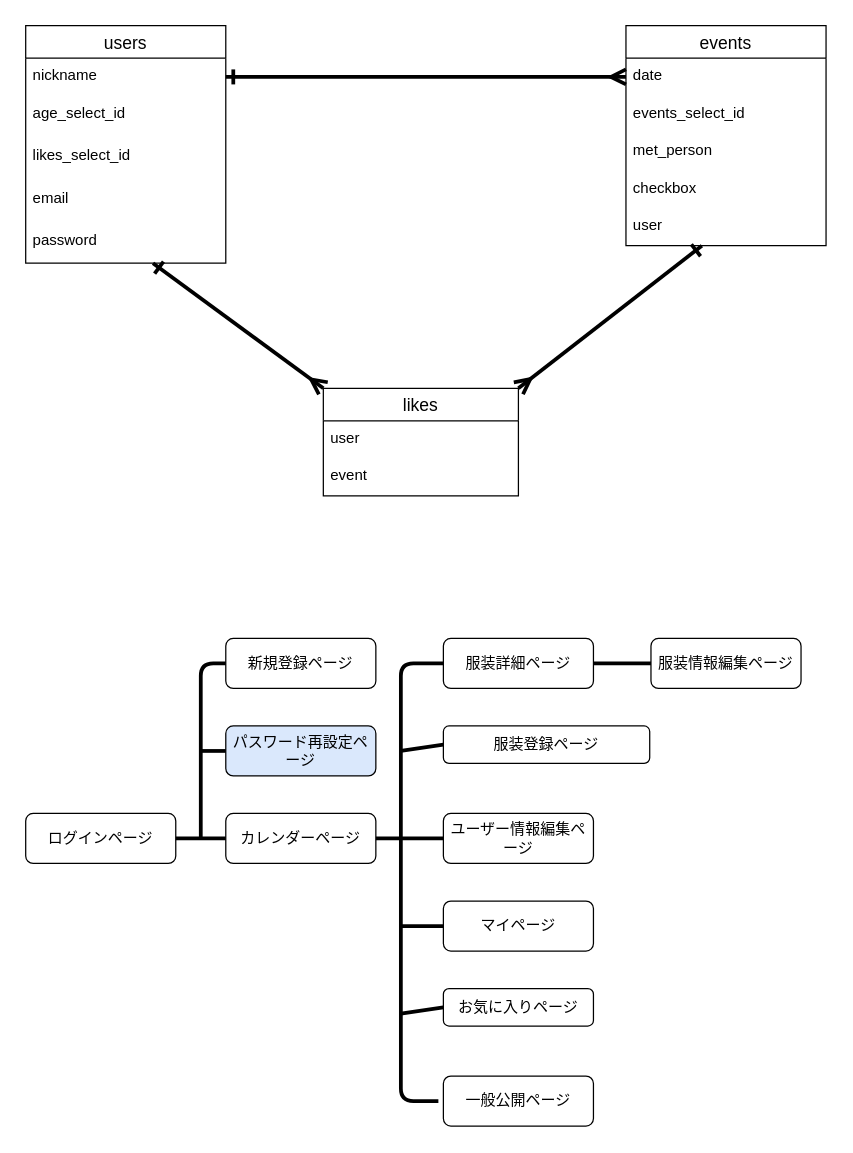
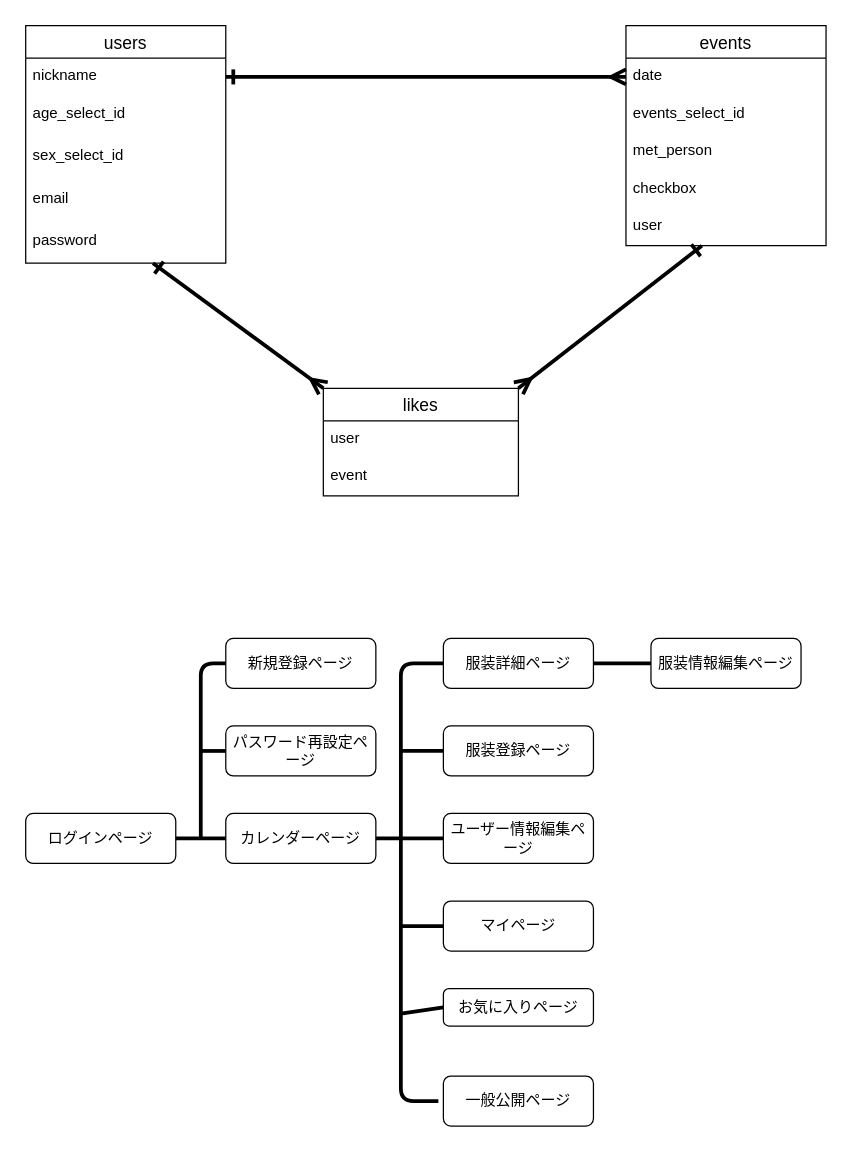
  <mxCell id="0" />
  <mxCell id="1" parent="0" />
  <mxCell id="2" value="users" style="swimlane;fontStyle=0;childLayout=stackLayout;horizontal=1;startSize=26;horizontalStack=0;resizeParent=1;resizeParentMax=0;resizeLast=0;collapsible=1;marginBottom=0;align=center;fontSize=14;" vertex="1" parent="1"><mxGeometry x="20" y="20" width="160" height="190" as="geometry" /></mxCell>
  <mxCell id="3" value="nickname" style="text;strokeColor=none;fillColor=none;spacingLeft=4;spacingRight=4;overflow=hidden;rotatable=0;points=[[0,0.5],[1,0.5]];portConstraint=eastwest;fontSize=12;" vertex="1" parent="2"><mxGeometry y="26" width="160" height="30" as="geometry" /></mxCell>
  <mxCell id="4" value="age_select_id&#10;" style="text;strokeColor=none;fillColor=none;spacingLeft=4;spacingRight=4;overflow=hidden;rotatable=0;points=[[0,0.5],[1,0.5]];portConstraint=eastwest;fontSize=12;" vertex="1" parent="2"><mxGeometry y="56" width="160" height="34" as="geometry" /></mxCell>
- <mxCell id="5" value="likes_select_id" style="text;strokeColor=none;fillColor=none;spacingLeft=4;spacingRight=4;overflow=hidden;rotatable=0;points=[[0,0.5],[1,0.5]];portConstraint=eastwest;fontSize=12;" vertex="1" parent="2"><mxGeometry y="90" width="160" height="34" as="geometry" /></mxCell>
+ <mxCell id="5" value="sex_select_id" style="text;strokeColor=none;fillColor=none;spacingLeft=4;spacingRight=4;overflow=hidden;rotatable=0;points=[[0,0.5],[1,0.5]];portConstraint=eastwest;fontSize=12;" vertex="1" parent="2"><mxGeometry y="90" width="160" height="34" as="geometry" /></mxCell>
  <mxCell id="6" value="email" style="text;strokeColor=none;fillColor=none;spacingLeft=4;spacingRight=4;overflow=hidden;rotatable=0;points=[[0,0.5],[1,0.5]];portConstraint=eastwest;fontSize=12;" vertex="1" parent="2"><mxGeometry y="124" width="160" height="34" as="geometry" /></mxCell>
  <mxCell id="7" value="password" style="text;strokeColor=none;fillColor=none;spacingLeft=4;spacingRight=4;overflow=hidden;rotatable=0;points=[[0,0.5],[1,0.5]];portConstraint=eastwest;fontSize=12;" vertex="1" parent="2"><mxGeometry y="158" width="160" height="32" as="geometry" /></mxCell>
  <mxCell id="8" value="likes" style="swimlane;fontStyle=0;childLayout=stackLayout;horizontal=1;startSize=26;horizontalStack=0;resizeParent=1;resizeParentMax=0;resizeLast=0;collapsible=1;marginBottom=0;align=center;fontSize=14;" vertex="1" parent="1"><mxGeometry x="258" y="310" width="156" height="86" as="geometry" /></mxCell>
  <mxCell id="9" value="user" style="text;strokeColor=none;fillColor=none;spacingLeft=4;spacingRight=4;overflow=hidden;rotatable=0;points=[[0,0.5],[1,0.5]];portConstraint=eastwest;fontSize=12;" vertex="1" parent="8"><mxGeometry y="26" width="156" height="30" as="geometry" /></mxCell>
  <mxCell id="10" value="event" style="text;strokeColor=none;fillColor=none;spacingLeft=4;spacingRight=4;overflow=hidden;rotatable=0;points=[[0,0.5],[1,0.5]];portConstraint=eastwest;fontSize=12;" vertex="1" parent="8"><mxGeometry y="56" width="156" height="30" as="geometry" /></mxCell>
  <mxCell id="11" value="events" style="swimlane;fontStyle=0;childLayout=stackLayout;horizontal=1;startSize=26;horizontalStack=0;resizeParent=1;resizeParentMax=0;resizeLast=0;collapsible=1;marginBottom=0;align=center;fontSize=14;" vertex="1" parent="1"><mxGeometry x="500" y="20" width="160" height="176" as="geometry" /></mxCell>
  <mxCell id="12" value="date" style="text;strokeColor=none;fillColor=none;spacingLeft=4;spacingRight=4;overflow=hidden;rotatable=0;points=[[0,0.5],[1,0.5]];portConstraint=eastwest;fontSize=12;" vertex="1" parent="11"><mxGeometry y="26" width="160" height="30" as="geometry" /></mxCell>
  <mxCell id="13" value="events_select_id" style="text;strokeColor=none;fillColor=none;spacingLeft=4;spacingRight=4;overflow=hidden;rotatable=0;points=[[0,0.5],[1,0.5]];portConstraint=eastwest;fontSize=12;" vertex="1" parent="11"><mxGeometry y="56" width="160" height="30" as="geometry" /></mxCell>
  <mxCell id="14" value="met_person" style="text;strokeColor=none;fillColor=none;spacingLeft=4;spacingRight=4;overflow=hidden;rotatable=0;points=[[0,0.5],[1,0.5]];portConstraint=eastwest;fontSize=12;" vertex="1" parent="11"><mxGeometry y="86" width="160" height="30" as="geometry" /></mxCell>
  <mxCell id="15" value="checkbox" style="text;strokeColor=none;fillColor=none;spacingLeft=4;spacingRight=4;overflow=hidden;rotatable=0;points=[[0,0.5],[1,0.5]];portConstraint=eastwest;fontSize=12;" vertex="1" parent="11"><mxGeometry y="116" width="160" height="30" as="geometry" /></mxCell>
  <mxCell id="16" value="user" style="text;strokeColor=none;fillColor=none;spacingLeft=4;spacingRight=4;overflow=hidden;rotatable=0;points=[[0,0.5],[1,0.5]];portConstraint=eastwest;fontSize=12;" vertex="1" parent="11"><mxGeometry y="146" width="160" height="30" as="geometry" /></mxCell>
  <mxCell id="17" style="edgeStyle=none;html=1;entryX=0;entryY=0.5;entryDx=0;entryDy=0;startArrow=ERone;startFill=0;endArrow=ERmany;endFill=0;strokeWidth=3;endSize=8;startSize=8;" edge="1" parent="1" source="3" target="12"><mxGeometry relative="1" as="geometry" /></mxCell>
  <mxCell id="18" style="edgeStyle=none;html=1;entryX=0;entryY=0;entryDx=0;entryDy=0;startArrow=ERone;startFill=0;endArrow=ERmany;endFill=0;strokeWidth=3;endSize=8;startSize=8;" edge="1" parent="1" source="7" target="8"><mxGeometry relative="1" as="geometry" /></mxCell>
  <mxCell id="19" style="edgeStyle=none;html=1;startArrow=ERone;startFill=0;endArrow=ERmany;endFill=0;entryX=1;entryY=0;entryDx=0;entryDy=0;strokeWidth=3;endSize=8;startSize=8;" edge="1" parent="1" source="16" target="8"><mxGeometry relative="1" as="geometry"><mxPoint x="410" y="240" as="targetPoint" /></mxGeometry></mxCell>
  <mxCell id="20" value="ログインページ" style="rounded=1;whiteSpace=wrap;html=1;" vertex="1" parent="1"><mxGeometry x="20" y="650" width="120" height="40" as="geometry" /></mxCell>
  <mxCell id="21" value="新規登録ページ" style="rounded=1;whiteSpace=wrap;html=1;" vertex="1" parent="1"><mxGeometry x="180" y="510" width="120" height="40" as="geometry" /></mxCell>
  <mxCell id="22" value="服装詳細ページ" style="rounded=1;whiteSpace=wrap;html=1;" vertex="1" parent="1"><mxGeometry x="354" y="510" width="120" height="40" as="geometry" /></mxCell>
- <mxCell id="23" value="パスワード再設定ページ" style="rounded=1;whiteSpace=wrap;html=1;fillColor=#dae8fc;" vertex="1" parent="1"><mxGeometry x="180" y="580" width="120" height="40" as="geometry" /></mxCell>
+ <mxCell id="23" value="パスワード再設定ページ" style="rounded=1;whiteSpace=wrap;html=1;" vertex="1" parent="1"><mxGeometry x="180" y="580" width="120" height="40" as="geometry" /></mxCell>
  <mxCell id="24" value="一般公開ページ" style="rounded=1;whiteSpace=wrap;html=1;" vertex="1" parent="1"><mxGeometry x="354" y="860" width="120" height="40" as="geometry" /></mxCell>
- <mxCell id="25" value="服装登録ページ" style="rounded=1;whiteSpace=wrap;html=1;" vertex="1" parent="1"><mxGeometry x="354" y="580" width="165" height="30" as="geometry" /></mxCell>
+ <mxCell id="25" value="服装登録ページ" style="rounded=1;whiteSpace=wrap;html=1;" vertex="1" parent="1"><mxGeometry x="354" y="580" width="120" height="40" as="geometry" /></mxCell>
  <mxCell id="26" value="カレンダーページ" style="rounded=1;whiteSpace=wrap;html=1;" vertex="1" parent="1"><mxGeometry x="180" y="650" width="120" height="40" as="geometry" /></mxCell>
  <mxCell id="27" value="ユーザー情報編集ページ" style="rounded=1;whiteSpace=wrap;html=1;" vertex="1" parent="1"><mxGeometry x="354" y="650" width="120" height="40" as="geometry" /></mxCell>
  <mxCell id="28" value="マイページ" style="rounded=1;whiteSpace=wrap;html=1;" vertex="1" parent="1"><mxGeometry x="354" y="720" width="120" height="40" as="geometry" /></mxCell>
  <mxCell id="29" value="お気に入りページ" style="rounded=1;whiteSpace=wrap;html=1;" vertex="1" parent="1"><mxGeometry x="354" y="790" width="120" height="30" as="geometry" /></mxCell>
  <mxCell id="30" value="" style="endArrow=none;html=1;startSize=8;endSize=8;strokeWidth=3;entryX=1;entryY=0.5;entryDx=0;entryDy=0;exitX=0;exitY=0.5;exitDx=0;exitDy=0;" edge="1" parent="1" source="26" target="20"><mxGeometry width="50" height="50" relative="1" as="geometry"><mxPoint x="110" y="570" as="sourcePoint" /><mxPoint x="270" y="510" as="targetPoint" /><Array as="points"><mxPoint x="180" y="670" /></Array></mxGeometry></mxCell>
  <mxCell id="31" value="" style="endArrow=none;html=1;startSize=8;endSize=8;strokeWidth=3;exitX=0;exitY=0.5;exitDx=0;exitDy=0;" edge="1" parent="1" source="21"><mxGeometry width="50" height="50" relative="1" as="geometry"><mxPoint x="160" y="520" as="sourcePoint" /><mxPoint x="160" y="670" as="targetPoint" /><Array as="points"><mxPoint x="160" y="530" /></Array></mxGeometry></mxCell>
  <mxCell id="32" value="" style="endArrow=none;html=1;startSize=8;endSize=8;strokeWidth=3;exitX=0;exitY=0.5;exitDx=0;exitDy=0;" edge="1" parent="1" source="23"><mxGeometry width="50" height="50" relative="1" as="geometry"><mxPoint x="220" y="560" as="sourcePoint" /><mxPoint x="160" y="600" as="targetPoint" /></mxGeometry></mxCell>
  <mxCell id="33" value="服装情報編集ページ　" style="rounded=1;whiteSpace=wrap;html=1;" vertex="1" parent="1"><mxGeometry x="520" y="510" width="120" height="40" as="geometry" /></mxCell>
  <mxCell id="34" value="" style="endArrow=none;html=1;startSize=8;endSize=8;strokeWidth=3;exitX=1;exitY=0.5;exitDx=0;exitDy=0;entryX=0;entryY=0.5;entryDx=0;entryDy=0;" edge="1" parent="1" source="26" target="27"><mxGeometry width="50" height="50" relative="1" as="geometry"><mxPoint x="390" y="650" as="sourcePoint" /><mxPoint x="350" y="520" as="targetPoint" /><Array as="points" /></mxGeometry></mxCell>
  <mxCell id="35" value="" style="endArrow=none;html=1;startSize=8;endSize=8;strokeWidth=3;entryX=0;entryY=0.5;entryDx=0;entryDy=0;" edge="1" parent="1" target="22"><mxGeometry width="50" height="50" relative="1" as="geometry"><mxPoint x="320" y="670" as="sourcePoint" /><mxPoint x="440" y="600" as="targetPoint" /><Array as="points"><mxPoint x="320" y="530" /></Array></mxGeometry></mxCell>
  <mxCell id="36" value="" style="endArrow=none;html=1;startSize=8;endSize=8;strokeWidth=3;entryX=0;entryY=0.5;entryDx=0;entryDy=0;" edge="1" parent="1" target="25"><mxGeometry width="50" height="50" relative="1" as="geometry"><mxPoint x="320" y="600" as="sourcePoint" /><mxPoint x="350" y="600" as="targetPoint" /></mxGeometry></mxCell>
  <mxCell id="37" value="" style="endArrow=none;html=1;startSize=8;endSize=8;strokeWidth=3;" edge="1" parent="1"><mxGeometry width="50" height="50" relative="1" as="geometry"><mxPoint x="320" y="670" as="sourcePoint" /><mxPoint x="350" y="880" as="targetPoint" /><Array as="points"><mxPoint x="320" y="880" /></Array></mxGeometry></mxCell>
  <mxCell id="38" value="" style="endArrow=none;html=1;startSize=8;endSize=8;strokeWidth=3;entryX=0;entryY=0.5;entryDx=0;entryDy=0;" edge="1" parent="1" target="28"><mxGeometry width="50" height="50" relative="1" as="geometry"><mxPoint x="320" y="740" as="sourcePoint" /><mxPoint x="440" y="600" as="targetPoint" /></mxGeometry></mxCell>
  <mxCell id="39" value="" style="endArrow=none;html=1;startSize=8;endSize=8;strokeWidth=3;entryX=0;entryY=0.5;entryDx=0;entryDy=0;" edge="1" parent="1" target="29"><mxGeometry width="50" height="50" relative="1" as="geometry"><mxPoint x="320" y="810" as="sourcePoint" /><mxPoint x="350" y="820" as="targetPoint" /></mxGeometry></mxCell>
  <mxCell id="40" value="" style="endArrow=none;html=1;startSize=8;endSize=8;strokeWidth=3;exitX=1;exitY=0.5;exitDx=0;exitDy=0;entryX=0;entryY=0.5;entryDx=0;entryDy=0;" edge="1" parent="1" source="22" target="33"><mxGeometry width="50" height="50" relative="1" as="geometry"><mxPoint x="390" y="650" as="sourcePoint" /><mxPoint x="510" y="530" as="targetPoint" /></mxGeometry></mxCell>
